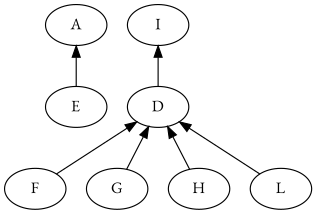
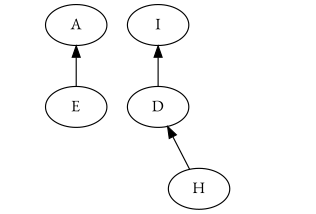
  digraph {
    fontname="EB Garamond"
    node [fontname="EB Garamond"]
    edge [dir=back fontname="EB Garamond"]
    A
    E
    D
-   F
-   G
    H
-   L
    I
    A -> E
-   D -> F
-   D -> G
    D -> H
-   D -> L
    I -> D
  }
